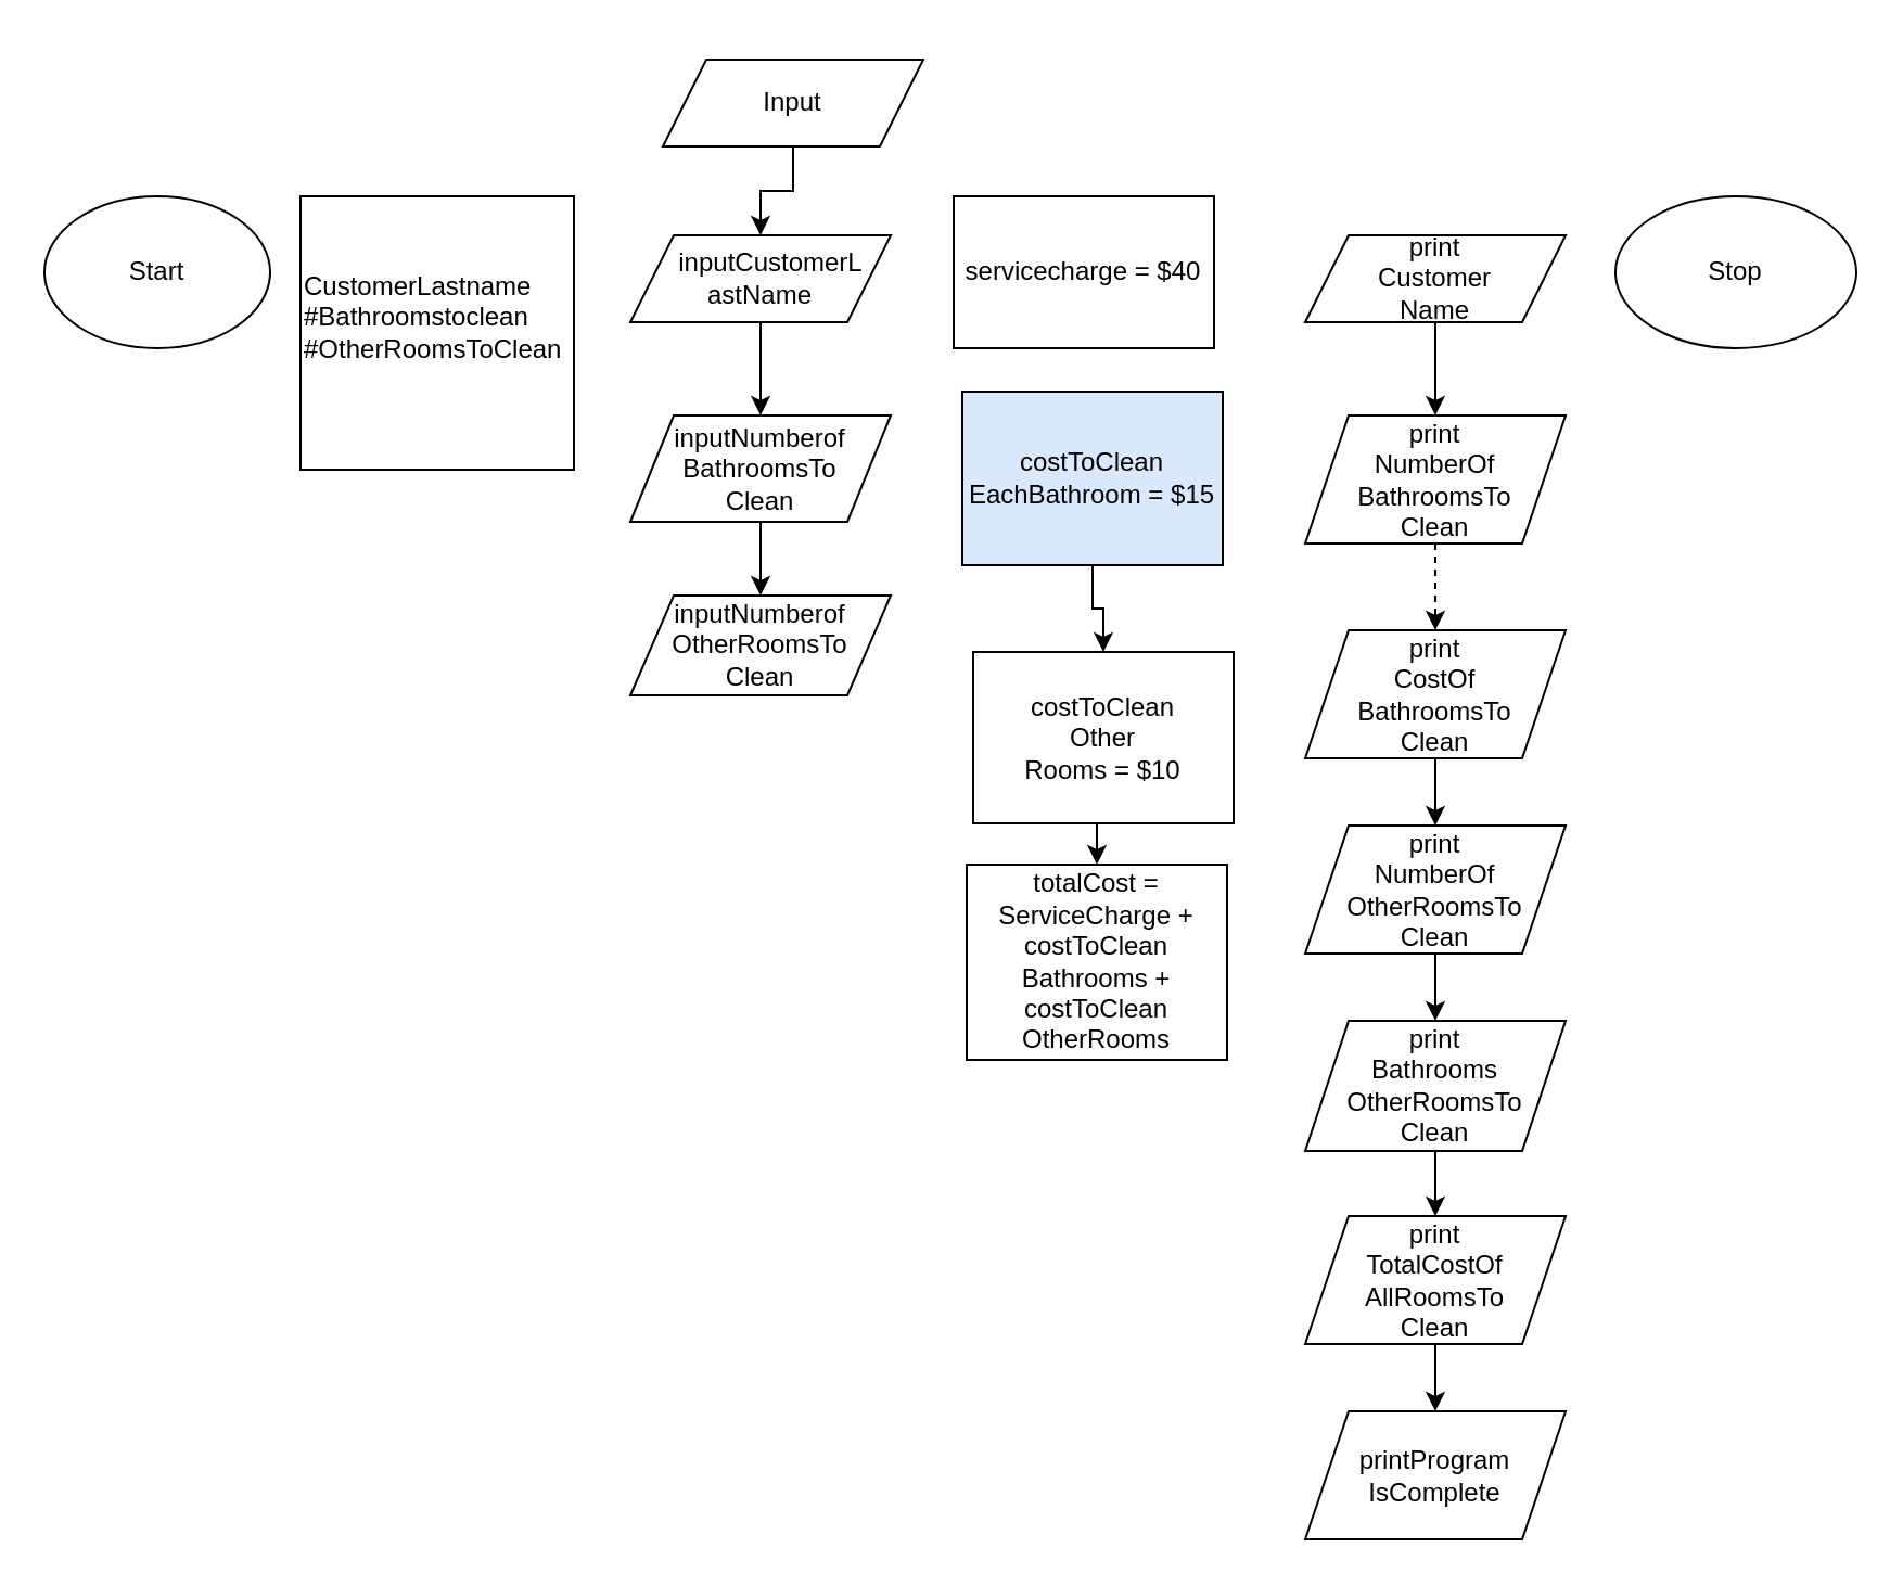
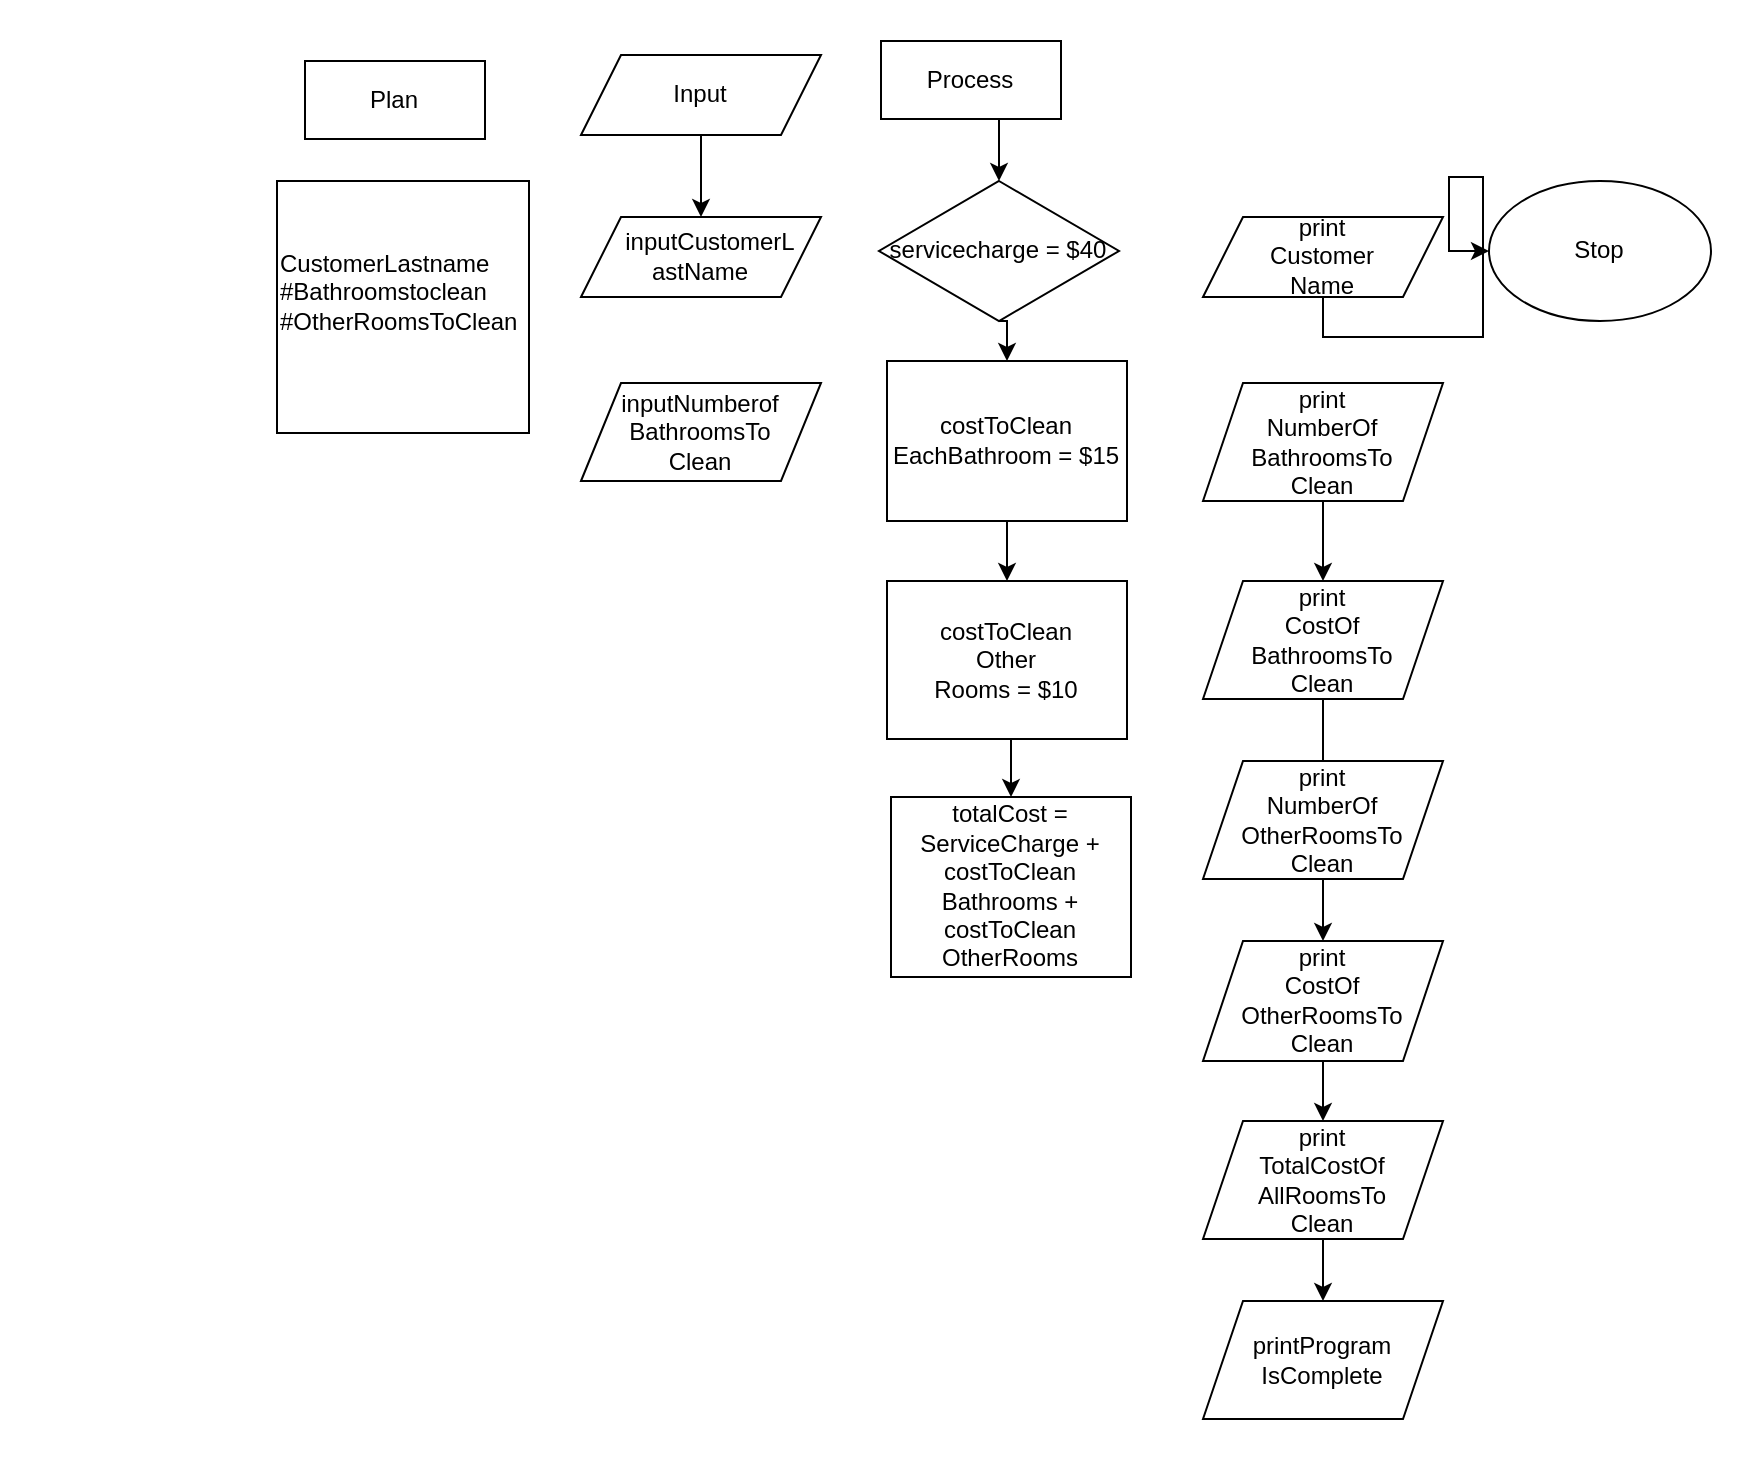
  <mxCell id="0" />
  <mxCell id="1" parent="0" />
  <mxCell id="2" value="Stop" style="ellipse;whiteSpace=wrap;html=1;" parent="1" vertex="1"><mxGeometry x="744" y="90" width="111" height="70" as="geometry" /></mxCell>
- <mxCell id="3" value="Start" style="ellipse;whiteSpace=wrap;html=1;" parent="1" vertex="1"><mxGeometry x="20" y="90" width="104" height="70" as="geometry" /></mxCell>
+ <mxCell id="4" value="Plan" style="rounded=0;whiteSpace=wrap;html=1;" parent="1" vertex="1"><mxGeometry x="152" y="30" width="90" height="39" as="geometry" /></mxCell>
+ <mxCell id="5" style="edgeStyle=orthogonalEdgeStyle;rounded=0;orthogonalLoop=1;jettySize=auto;html=1;exitX=0.5;exitY=1;exitDx=0;exitDy=0;entryX=0.5;entryY=0;entryDx=0;entryDy=0;" parent="1" source="6" target="16" edge="1"><mxGeometry relative="1" as="geometry" /></mxCell>
+ <mxCell id="6" value="Process" style="rounded=0;whiteSpace=wrap;html=1;" parent="1" vertex="1"><mxGeometry x="440" y="20" width="90" height="39" as="geometry" /></mxCell>
  <mxCell id="7" style="edgeStyle=orthogonalEdgeStyle;rounded=0;orthogonalLoop=1;jettySize=auto;html=1;exitX=0.5;exitY=1;exitDx=0;exitDy=0;entryX=0.5;entryY=0;entryDx=0;entryDy=0;" parent="1" source="8" target="11" edge="1"><mxGeometry relative="1" as="geometry" /></mxCell>
- <mxCell id="8" value="Input" style="shape=parallelogram;perimeter=parallelogramPerimeter;whiteSpace=wrap;html=1;fixedSize=1;" parent="1" vertex="1"><mxGeometry x="305" y="27" width="120" height="40" as="geometry" /></mxCell>
+ <mxCell id="8" value="Input" style="shape=parallelogram;perimeter=parallelogramPerimeter;whiteSpace=wrap;html=1;fixedSize=1;" parent="1" vertex="1"><mxGeometry x="290" y="27" width="120" height="40" as="geometry" /></mxCell>
  <mxCell id="9" value="CustomerLastname&lt;div&gt;#Bathroomstoclean&lt;/div&gt;&lt;div&gt;#OtherRoomsToClean&lt;/div&gt;&lt;div&gt;&lt;br&gt;&lt;/div&gt;" style="whiteSpace=wrap;html=1;aspect=fixed;align=left;" parent="1" vertex="1"><mxGeometry x="138" y="90" width="126" height="126" as="geometry" /></mxCell>
- <mxCell id="10" value="" style="edgeStyle=orthogonalEdgeStyle;rounded=0;orthogonalLoop=1;jettySize=auto;html=1;" parent="1" source="11" target="13" edge="1"><mxGeometry relative="1" as="geometry" /></mxCell>
  <mxCell id="11" value="&lt;div&gt;&lt;br&gt;&lt;/div&gt;&amp;nbsp; &amp;nbsp;inputCustomerL&lt;div&gt;astName&lt;div&gt;&lt;br&gt;&lt;/div&gt;&lt;/div&gt;" style="shape=parallelogram;perimeter=parallelogramPerimeter;whiteSpace=wrap;html=1;fixedSize=1;" parent="1" vertex="1"><mxGeometry x="290" y="108" width="120" height="40" as="geometry" /></mxCell>
- <mxCell id="12" style="edgeStyle=orthogonalEdgeStyle;rounded=0;orthogonalLoop=1;jettySize=auto;html=1;exitX=0.5;exitY=1;exitDx=0;exitDy=0;entryX=0.5;entryY=0;entryDx=0;entryDy=0;" parent="1" source="13" target="14" edge="1"><mxGeometry relative="1" as="geometry" /></mxCell>
  <mxCell id="13" value="&lt;div&gt;&lt;br&gt;&lt;/div&gt;&lt;div&gt;&lt;div&gt;inputNumberof&lt;/div&gt;&lt;div&gt;BathroomsTo&lt;/div&gt;&lt;div&gt;Clean&lt;/div&gt;&lt;div&gt;&lt;br&gt;&lt;/div&gt;&lt;/div&gt;" style="shape=parallelogram;perimeter=parallelogramPerimeter;whiteSpace=wrap;html=1;fixedSize=1;" parent="1" vertex="1"><mxGeometry x="290" y="191" width="120" height="49" as="geometry" /></mxCell>
- <mxCell id="14" value="&lt;div&gt;&lt;span style=&quot;background-color: initial;&quot;&gt;inputNumberof&lt;/span&gt;&lt;br&gt;&lt;/div&gt;&lt;div&gt;&lt;div&gt;OtherRoomsTo&lt;/div&gt;&lt;div&gt;Clean&lt;/div&gt;&lt;/div&gt;" style="shape=parallelogram;perimeter=parallelogramPerimeter;whiteSpace=wrap;html=1;fixedSize=1;" parent="1" vertex="1"><mxGeometry x="290" y="274" width="120" height="46" as="geometry" /></mxCell>
- <mxCell id="16" value="servicecharge = $40" style="rounded=0;whiteSpace=wrap;html=1;" parent="1" vertex="1"><mxGeometry x="439" y="90" width="120" height="70" as="geometry" /></mxCell>
- <mxCell id="17" style="edgeStyle=orthogonalEdgeStyle;rounded=0;orthogonalLoop=1;jettySize=auto;html=1;exitX=0.5;exitY=1;exitDx=0;exitDy=0;entryX=0.5;entryY=0;entryDx=0;entryDy=0;" parent="1" source="18" target="20" edge="1"><mxGeometry relative="1" as="geometry" /></mxCell>
+ <mxCell id="15" style="edgeStyle=orthogonalEdgeStyle;rounded=0;orthogonalLoop=1;jettySize=auto;html=1;exitX=0.5;exitY=1;exitDx=0;exitDy=0;entryX=0.5;entryY=0;entryDx=0;entryDy=0;" parent="1" source="16" target="31" edge="1"><mxGeometry relative="1" as="geometry" /></mxCell>
+ <mxCell id="16" value="servicecharge = $40" style="rhombus;whiteSpace=wrap;html=1;" parent="1" vertex="1"><mxGeometry x="439" y="90" width="120" height="70" as="geometry" /></mxCell>
+ <mxCell id="17" style="edgeStyle=orthogonalEdgeStyle;rounded=0;orthogonalLoop=1;jettySize=auto;html=1;exitX=0.5;exitY=1;exitDx=0;exitDy=0;" parent="1" source="18" target="2" edge="1"><mxGeometry relative="1" as="geometry" /></mxCell>
  <mxCell id="18" value="print&lt;div&gt;Customer&lt;/div&gt;&lt;div&gt;Name&lt;/div&gt;" style="shape=parallelogram;perimeter=parallelogramPerimeter;whiteSpace=wrap;html=1;fixedSize=1;" parent="1" vertex="1"><mxGeometry x="601" y="108" width="120" height="40" as="geometry" /></mxCell>
- <mxCell id="19" style="edgeStyle=orthogonalEdgeStyle;rounded=0;orthogonalLoop=1;jettySize=auto;html=1;exitX=0.5;exitY=1;exitDx=0;exitDy=0;entryX=0.5;entryY=0;entryDx=0;entryDy=0;dashed=1;" parent="1" source="20" target="22" edge="1"><mxGeometry relative="1" as="geometry" /></mxCell>
+ <mxCell id="19" style="edgeStyle=orthogonalEdgeStyle;rounded=0;orthogonalLoop=1;jettySize=auto;html=1;exitX=0.5;exitY=1;exitDx=0;exitDy=0;entryX=0.5;entryY=0;entryDx=0;entryDy=0;" parent="1" source="20" target="22" edge="1"><mxGeometry relative="1" as="geometry" /></mxCell>
  <mxCell id="20" value="print&lt;div&gt;NumberOf&lt;/div&gt;&lt;div&gt;BathroomsTo&lt;/div&gt;&lt;div&gt;Clean&lt;/div&gt;" style="shape=parallelogram;perimeter=parallelogramPerimeter;whiteSpace=wrap;html=1;fixedSize=1;" parent="1" vertex="1"><mxGeometry x="601" y="191" width="120" height="59" as="geometry" /></mxCell>
- <mxCell id="21" style="edgeStyle=orthogonalEdgeStyle;rounded=0;orthogonalLoop=1;jettySize=auto;html=1;exitX=0.5;exitY=1;exitDx=0;exitDy=0;entryX=0.5;entryY=0;entryDx=0;entryDy=0;" parent="1" source="22" target="24" edge="1"><mxGeometry relative="1" as="geometry" /></mxCell>
+ <mxCell id="21" style="edgeStyle=orthogonalEdgeStyle;rounded=0;orthogonalLoop=1;jettySize=auto;html=1;exitX=0.5;exitY=1;exitDx=0;exitDy=0;entryX=0.5;entryY=0;entryDx=0;entryDy=0;endArrow=none;" parent="1" source="22" target="24" edge="1"><mxGeometry relative="1" as="geometry" /></mxCell>
  <mxCell id="22" value="print&lt;div&gt;CostOf&lt;/div&gt;&lt;div&gt;BathroomsTo&lt;/div&gt;&lt;div&gt;Clean&lt;/div&gt;" style="shape=parallelogram;perimeter=parallelogramPerimeter;whiteSpace=wrap;html=1;fixedSize=1;" parent="1" vertex="1"><mxGeometry x="601" y="290" width="120" height="59" as="geometry" /></mxCell>
  <mxCell id="23" style="edgeStyle=orthogonalEdgeStyle;rounded=0;orthogonalLoop=1;jettySize=auto;html=1;exitX=0.5;exitY=1;exitDx=0;exitDy=0;entryX=0.5;entryY=0;entryDx=0;entryDy=0;" parent="1" source="24" target="26" edge="1"><mxGeometry relative="1" as="geometry" /></mxCell>
  <mxCell id="24" value="print&lt;div&gt;NumberOf&lt;/div&gt;&lt;div&gt;OtherRoomsTo&lt;/div&gt;&lt;div&gt;Clean&lt;/div&gt;" style="shape=parallelogram;perimeter=parallelogramPerimeter;whiteSpace=wrap;html=1;fixedSize=1;" parent="1" vertex="1"><mxGeometry x="601" y="380" width="120" height="59" as="geometry" /></mxCell>
  <mxCell id="25" style="edgeStyle=orthogonalEdgeStyle;rounded=0;orthogonalLoop=1;jettySize=auto;html=1;exitX=0.5;exitY=1;exitDx=0;exitDy=0;" parent="1" source="26" target="28" edge="1"><mxGeometry relative="1" as="geometry" /></mxCell>
- <mxCell id="26" value="print&lt;div&gt;Bathrooms&lt;/div&gt;&lt;div&gt;OtherRoomsTo&lt;/div&gt;&lt;div&gt;Clean&lt;/div&gt;" style="shape=parallelogram;perimeter=parallelogramPerimeter;whiteSpace=wrap;html=1;fixedSize=1;" parent="1" vertex="1"><mxGeometry x="601" y="470" width="120" height="60" as="geometry" /></mxCell>
+ <mxCell id="26" value="print&lt;div&gt;CostOf&lt;/div&gt;&lt;div&gt;OtherRoomsTo&lt;/div&gt;&lt;div&gt;Clean&lt;/div&gt;" style="shape=parallelogram;perimeter=parallelogramPerimeter;whiteSpace=wrap;html=1;fixedSize=1;" parent="1" vertex="1"><mxGeometry x="601" y="470" width="120" height="60" as="geometry" /></mxCell>
  <mxCell id="27" style="edgeStyle=orthogonalEdgeStyle;rounded=0;orthogonalLoop=1;jettySize=auto;html=1;exitX=0.5;exitY=1;exitDx=0;exitDy=0;entryX=0.5;entryY=0;entryDx=0;entryDy=0;" parent="1" source="28" target="29" edge="1"><mxGeometry relative="1" as="geometry" /></mxCell>
  <mxCell id="28" value="print&lt;div&gt;TotalCostOf&lt;/div&gt;&lt;div&gt;AllRoomsTo&lt;/div&gt;&lt;div&gt;Clean&lt;/div&gt;" style="shape=parallelogram;perimeter=parallelogramPerimeter;whiteSpace=wrap;html=1;fixedSize=1;" parent="1" vertex="1"><mxGeometry x="601" y="560" width="120" height="59" as="geometry" /></mxCell>
  <mxCell id="29" value="printProgram&lt;div&gt;IsComplete&lt;/div&gt;" style="shape=parallelogram;perimeter=parallelogramPerimeter;whiteSpace=wrap;html=1;fixedSize=1;" parent="1" vertex="1"><mxGeometry x="601" y="650" width="120" height="59" as="geometry" /></mxCell>
  <mxCell id="30" style="edgeStyle=orthogonalEdgeStyle;rounded=0;orthogonalLoop=1;jettySize=auto;html=1;exitX=0.5;exitY=1;exitDx=0;exitDy=0;entryX=0.5;entryY=0;entryDx=0;entryDy=0;" parent="1" source="31" target="33" edge="1"><mxGeometry relative="1" as="geometry" /></mxCell>
- <mxCell id="31" value="costToClean&lt;div&gt;EachB&lt;span style=&quot;background-color: initial;&quot;&gt;athroom =&amp;nbsp;&lt;/span&gt;&lt;span style=&quot;background-color: initial;&quot;&gt;$15&lt;/span&gt;&lt;/div&gt;" style="rounded=0;whiteSpace=wrap;html=1;fillColor=#dae8fc;" parent="1" vertex="1"><mxGeometry x="443" y="180" width="120" height="80" as="geometry" /></mxCell>
+ <mxCell id="31" value="costToClean&lt;div&gt;EachB&lt;span style=&quot;background-color: initial;&quot;&gt;athroom =&amp;nbsp;&lt;/span&gt;&lt;span style=&quot;background-color: initial;&quot;&gt;$15&lt;/span&gt;&lt;/div&gt;" style="rounded=0;whiteSpace=wrap;html=1;" parent="1" vertex="1"><mxGeometry x="443" y="180" width="120" height="80" as="geometry" /></mxCell>
  <mxCell id="32" style="edgeStyle=orthogonalEdgeStyle;rounded=0;orthogonalLoop=1;jettySize=auto;html=1;exitX=0.5;exitY=1;exitDx=0;exitDy=0;entryX=0.5;entryY=0;entryDx=0;entryDy=0;" parent="1" source="33" target="34" edge="1"><mxGeometry relative="1" as="geometry" /></mxCell>
- <mxCell id="33" value="costToClean&lt;div&gt;Other&lt;div&gt;Rooms = $10&lt;/div&gt;&lt;/div&gt;" style="rounded=0;whiteSpace=wrap;html=1;" parent="1" vertex="1"><mxGeometry x="448" y="300" width="120" height="79" as="geometry" /></mxCell>
+ <mxCell id="33" value="costToClean&lt;div&gt;Other&lt;div&gt;Rooms = $10&lt;/div&gt;&lt;/div&gt;" style="rounded=0;whiteSpace=wrap;html=1;" parent="1" vertex="1"><mxGeometry x="443" y="290" width="120" height="79" as="geometry" /></mxCell>
  <mxCell id="34" value="totalCost = ServiceCharge + costToClean&lt;div&gt;Bathrooms + costToClean&lt;/div&gt;&lt;div&gt;OtherRooms&lt;/div&gt;" style="rounded=0;whiteSpace=wrap;html=1;" parent="1" vertex="1"><mxGeometry x="445" y="398" width="120" height="90" as="geometry" /></mxCell>
